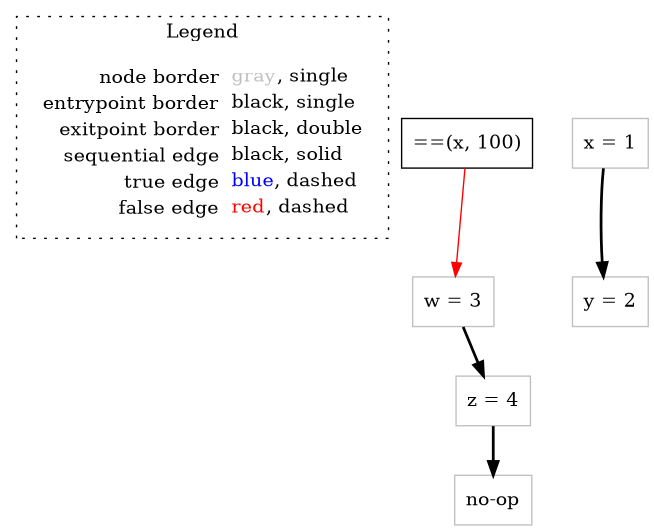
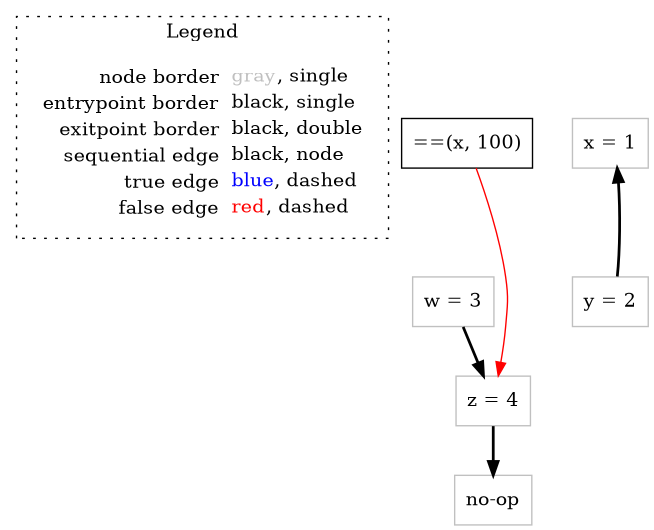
  digraph {
    node [shape=rect color=gray]
    edge [color=black style=bold]
-   n1 [label=<<table border="0" cellpadding="2" cellspacing="0" cellborder="0"><tr><td align="right">node border&nbsp;</td><td align="left"><font color="gray">gray</font>, single</td></tr><tr><td align="right">entrypoint border&nbsp;</td><td align="left"><font color="black">black</font>, single</td></tr><tr><td align="right">exitpoint border&nbsp;</td><td align="left"><font color="black">black</font>, double</td></tr><tr><td align="right">sequential edge&nbsp;</td><td align="left"><font color="black">black</font>, solid</td></tr><tr><td align="right">true edge&nbsp;</td><td align="left"><font color="blue">blue</font>, dashed</td></tr><tr><td align="right">false edge&nbsp;</td><td align="left"><font color="red">red</font>, dashed</td></tr></table>> shape=plaintext color=""]
+   n1 [label=<<table border="0" cellpadding="2" cellspacing="0" cellborder="0"><tr><td align="right">node border&nbsp;</td><td align="left"><font color="gray">gray</font>, single</td></tr><tr><td align="right">entrypoint border&nbsp;</td><td align="left"><font color="black">black</font>, single</td></tr><tr><td align="right">exitpoint border&nbsp;</td><td align="left"><font color="black">black</font>, double</td></tr><tr><td align="right">sequential edge&nbsp;</td><td align="left"><font color="black">black</font>, node</td></tr><tr><td align="right">true edge&nbsp;</td><td align="left"><font color="blue">blue</font>, dashed</td></tr><tr><td align="right">false edge&nbsp;</td><td align="left"><font color="red">red</font>, dashed</td></tr></table>> shape=plaintext color=""]
    n2 [color=black label=<==(x, 100)>]
    n3 [label=<w = 3>]
    n4 [label=<z = 4>]
    n5 [label=<x = 1>]
    n6 [label=<y = 2>]
    n7 [label=<no-op>]
    subgraph cluster_1 {
      label=Legend
      style=dotted
      n1
    }
-   n2 -> n3 [color=red style=solid]
+   n2 -> n4 [color=red style=solid]
    n3 -> n4
    n4 -> n7
-   n5 -> n6
+   n6 -> n5
  }
